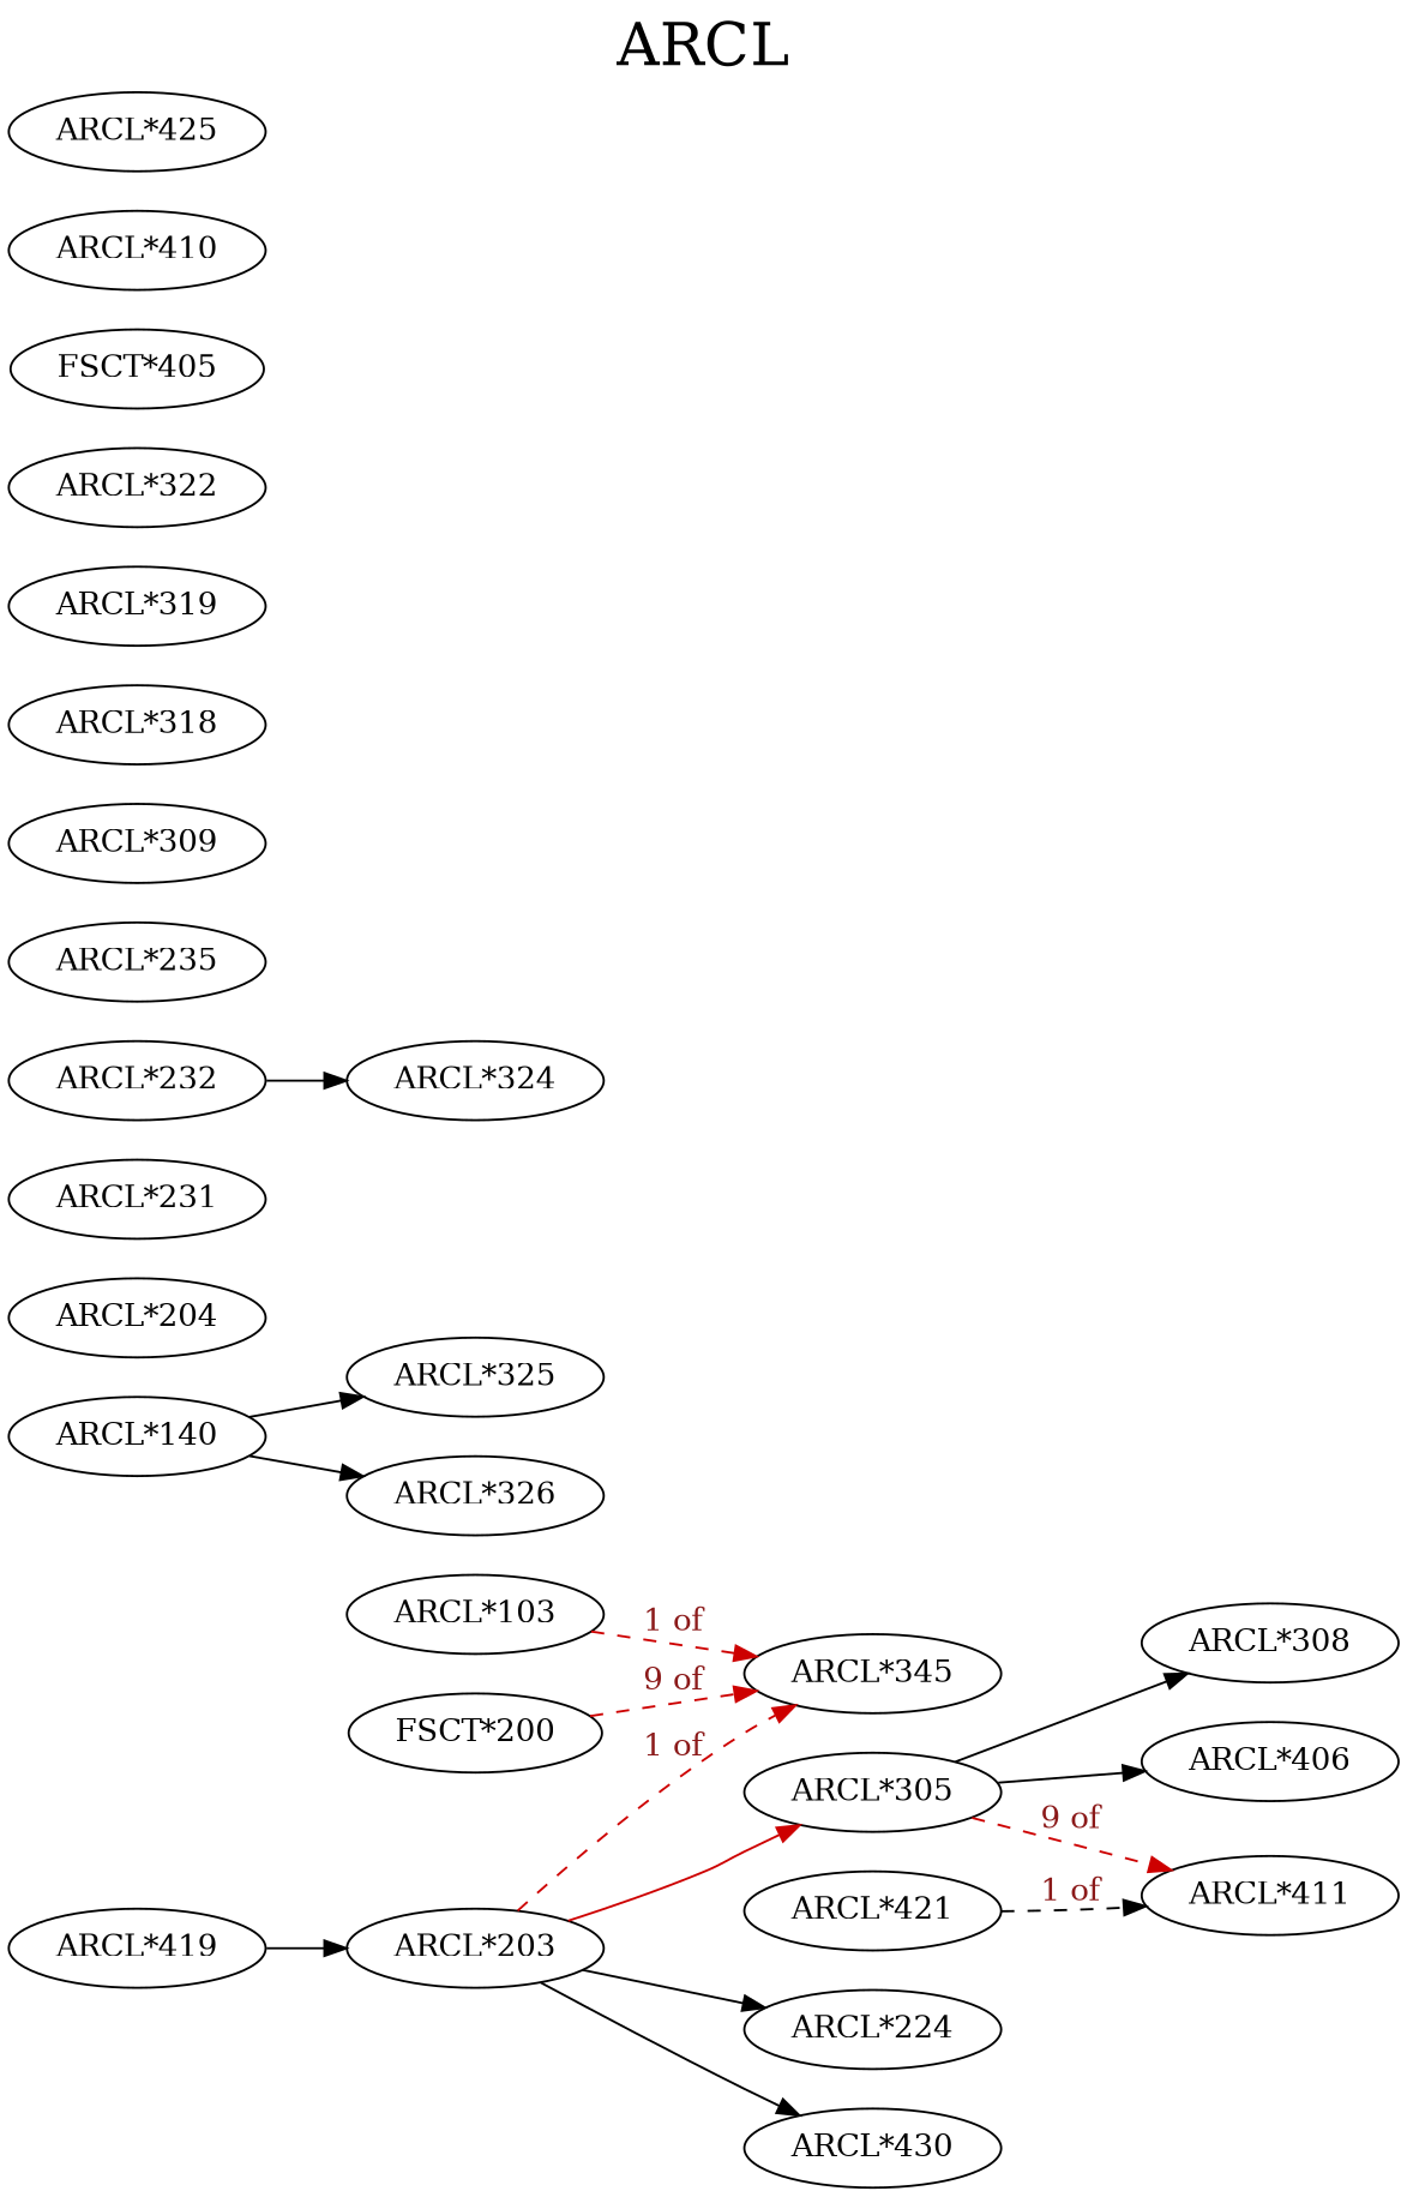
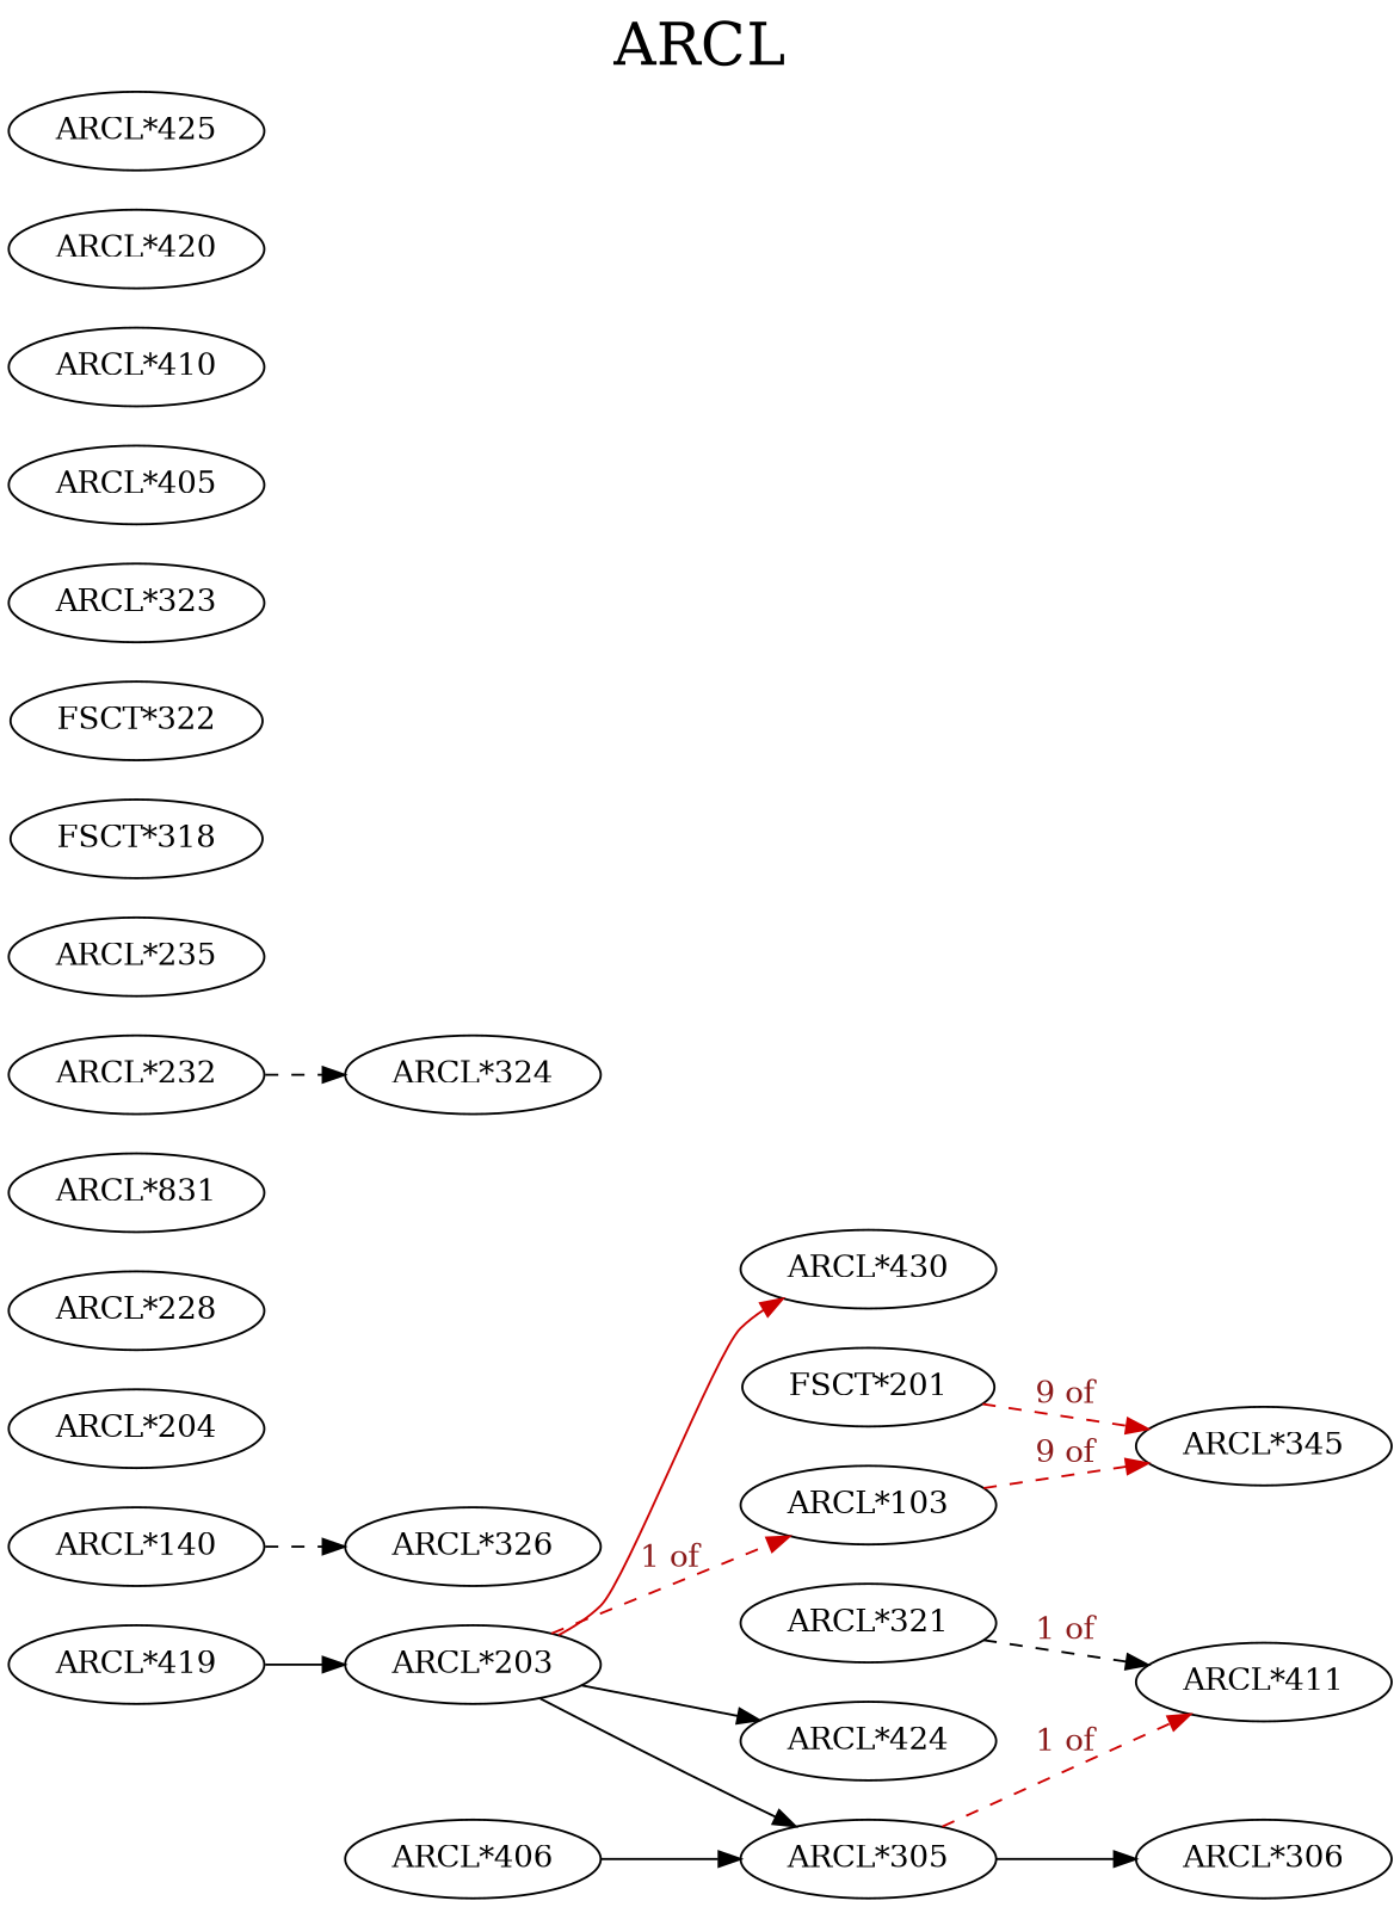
  digraph {
    fontsize=27
    label=ARCL
    labelloc=t
    rankdir=LR
    edge [style=solid]
    "ARCL*103"
    "ARCL*345"
    "ARCL*140"
-   "ARCL*325"
    "ARCL*326"
    "ARCL*203"
    "ARCL*305"
-   "ARCL*424" [label="ARCL*224"]
+   "ARCL*424"
    "ARCL*430"
-   "ARCL*306" [label="ARCL*308"]
+   "ARCL*306"
    "ARCL*406"
    "ARCL*411"
    "ARCL*419"
    "ARCL*204"
-   "ARCL*231"
+   "ARCL*228"
+   "ARCL*231" [label="ARCL*831"]
    "ARCL*232"
    "ARCL*324"
    "ARCL*235"
-   "ARCL*309"
-   "ARCL*318"
-   "ARCL*319"
-   "ARCL*322"
-   "FSCT*201" [label="FSCT*200"]
-   "ARCL*405" [label="FSCT*405"]
+   "ARCL*318" [label="FSCT*318"]
+   "ARCL*322" [label="FSCT*322"]
+   "ARCL*323"
+   "FSCT*201"
+   "ARCL*405"
    "ARCL*410"
-   "ARCL*321" [label="ARCL*421"]
+   "ARCL*321"
+   "ARCL*420"
    "ARCL*425"
-   "ARCL*103" -> "ARCL*345" [color=red3 fontcolor=firebrick4 label="1 of" style=dashed]
-   "ARCL*140" -> "ARCL*325"
-   "ARCL*140" -> "ARCL*326"
-   "ARCL*203" -> "ARCL*345" [color=red3 fontcolor=firebrick4 label="1 of" style=dashed]
-   "ARCL*203" -> "ARCL*305" [color=red3]
+   "ARCL*103" -> "ARCL*345" [color=red3 fontcolor=firebrick4 label="9 of" style=dashed]
+   "ARCL*140" -> "ARCL*326" [style=dashed]
+   "ARCL*203" -> "ARCL*103" [color=red3 fontcolor=firebrick4 label="1 of" style=dashed]
+   "ARCL*203" -> "ARCL*305"
    "ARCL*203" -> "ARCL*424"
-   "ARCL*203" -> "ARCL*430"
+   "ARCL*203" -> "ARCL*430" [color=red3]
    "ARCL*305" -> "ARCL*306"
-   "ARCL*305" -> "ARCL*406"
-   "ARCL*305" -> "ARCL*411" [color=red3 fontcolor=firebrick4 label="9 of" style=dashed]
+   "ARCL*406" -> "ARCL*305"
+   "ARCL*305" -> "ARCL*411" [color=red3 fontcolor=firebrick4 label="1 of" style=dashed]
    "ARCL*419" -> "ARCL*203"
-   "ARCL*232" -> "ARCL*324"
+   "ARCL*232" -> "ARCL*324" [style=dashed]
    "FSCT*201" -> "ARCL*345" [color=red3 fontcolor=firebrick4 label="9 of" style=dashed]
    "ARCL*321" -> "ARCL*411" [color=black fontcolor=firebrick4 label="1 of" style=dashed]
  }
